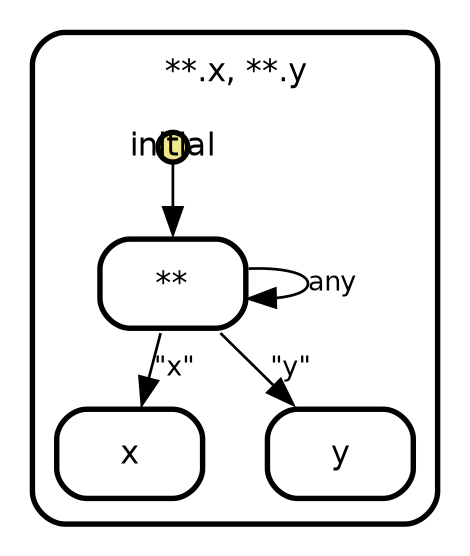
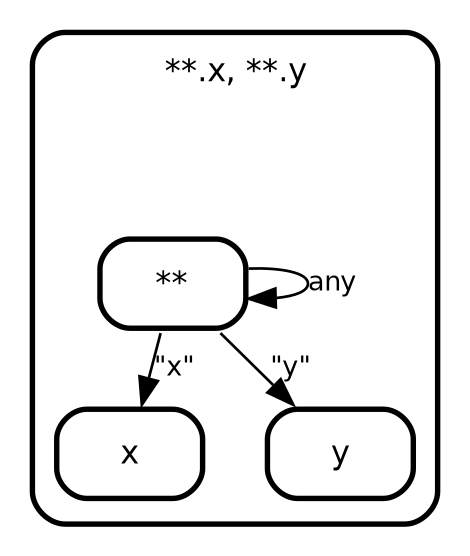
  digraph {
    compound=true
    fontname=Helvetica
    fontsize=12
    nodesep=0.3
    ordering=out
    penwidth=2.0
    rankdir=TB
    ranksep=0.1
    splines=true
    node [fillcolor="#FFFFFF01" fontname=Helvetica fontsize=12 margin=0 penwidth=2.0 shape=plaintext style=filled]
    edge [fontname=Helvetica fontsize=10]
    simple_tree [fixedsize=true height=0 shape=point style=invis width=0]
-   initial [color=black fillcolor=khaki fixedsize=true height=0.15 shape=circle margin=""]
    n3 [label=<         <table align="center" cellborder="0" border="2" style="rounded" width="48">           <tr><td width="48" cellpadding="7">**</td></tr>         </table>       >]
    n4 [label=<         <table align="center" cellborder="0" border="2" style="rounded" width="48">           <tr><td width="48" cellpadding="7">x</td></tr>         </table>       >]
    n5 [label=<         <table align="center" cellborder="0" border="2" style="rounded" width="48">           <tr><td width="48" cellpadding="7">y</td></tr>         </table>       >]
    subgraph cluster_1 {
      label=<     <table cellborder="0" border="0">       <tr><td>**.x, **.y</td></tr>     </table>     >
      style=rounded
      simple_tree
-     initial
      n3
      n4
      n5
    }
-   initial -> n3 [label="    \l"]
    n3 -> n3 [label="any   \l"]
    n3 -> n4 [label="\"x\"   \l"]
    n3 -> n5 [label="\"y\"   \l"]
  }
